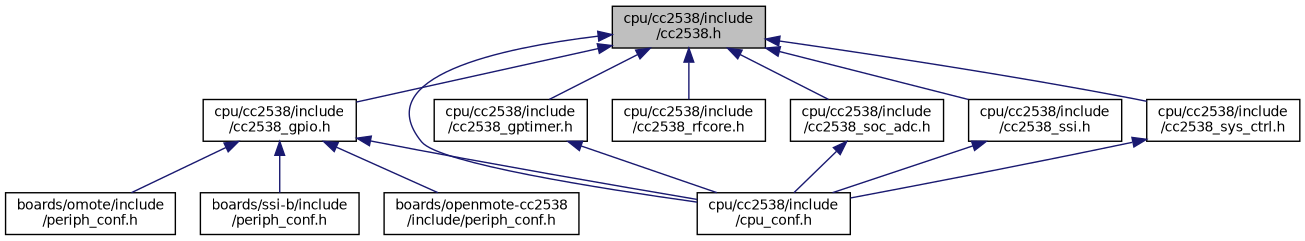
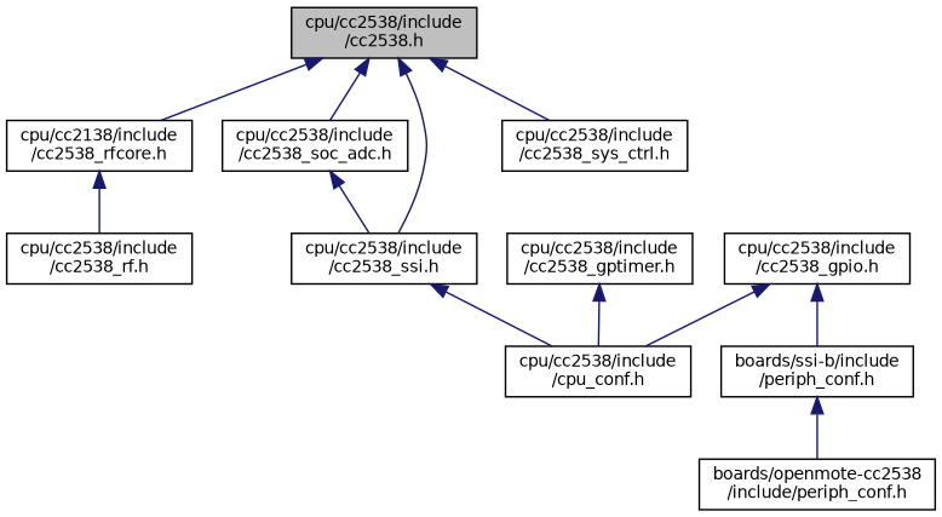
  digraph {
    node [color=black fillcolor=white fontname=Helvetica fontsize=10 shape=record style=filled]
    edge [color=midnightblue dir=back fontname=Helvetica fontsize=10 labelfontname=Helvetica labelfontsize=10 style=solid]
    n1 [fillcolor=grey75 fontcolor=black height=0.2 label="cpu/cc2538/include\l/cc2538.h" width=0.4]
    n2 [height=0.2 label="cpu/cc2538/include\l/cc2538_gpio.h" width=0.4]
    n3 [height=0.2 label="cpu/cc2538/include\l/cpu_conf.h" width=0.4]
    n4 [height=0.2 label="cpu/cc2538/include\l/cc2538_gptimer.h" width=0.4]
-   n5 [height=0.2 label="cpu/cc2538/include\l/cc2538_rfcore.h" width=0.4]
+   n5 [height=0.2 label="cpu/cc2138/include\l/cc2538_rfcore.h" width=0.4]
    n6 [height=0.2 label="cpu/cc2538/include\l/cc2538_soc_adc.h" width=0.4]
    n7 [height=0.2 label="cpu/cc2538/include\l/cc2538_ssi.h" width=0.4]
    n8 [height=0.2 label="cpu/cc2538/include\l/cc2538_sys_ctrl.h" width=0.4]
-   n9 [height=0.2 label="boards/omote/include\l/periph_conf.h" width=0.4]
    n10 [height=0.2 label="boards/ssi-b/include\l/periph_conf.h" width=0.4]
    n11 [height=0.2 label="boards/openmote-cc2538\l/include/periph_conf.h" width=0.4]
-   n1 -> n2
-   n1 -> n3
-   n1 -> n4
+   n12 [height=0.2 label="cpu/cc2538/include\l/cc2538_rf.h" width=0.4]
    n1 -> n5
    n1 -> n6
    n1 -> n7
    n1 -> n8
    n2 -> n3
-   n2 -> n9
    n2 -> n10
-   n2 -> n11
+   n10 -> n11
    n4 -> n3
-   n6 -> n3
+   n5 -> n12
+   n6 -> n7
    n7 -> n3
-   n8 -> n3
  }
